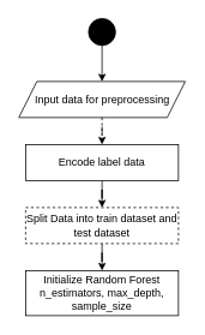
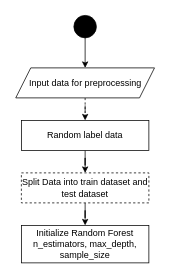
  <mxCell id="0" />
  <mxCell id="1" parent="0" />
  <mxCell id="2" style="edgeStyle=orthogonalEdgeStyle;rounded=0;orthogonalLoop=1;jettySize=auto;html=1;" edge="1" parent="1" source="3" target="5"><mxGeometry relative="1" as="geometry" /></mxCell>
  <mxCell id="3" value="" style="ellipse;fillColor=strokeColor;html=1;" vertex="1" parent="1"><mxGeometry x="98" y="20" width="30" height="30" as="geometry" /></mxCell>
  <mxCell id="4" style="edgeStyle=orthogonalEdgeStyle;rounded=0;orthogonalLoop=1;jettySize=auto;html=1;entryX=0.5;entryY=0;entryDx=0;entryDy=0;dashed=1;" edge="1" parent="1" source="5" target="7"><mxGeometry relative="1" as="geometry" /></mxCell>
  <mxCell id="5" value="Input data for preprocessing" style="shape=parallelogram;perimeter=parallelogramPerimeter;whiteSpace=wrap;html=1;fixedSize=1;" vertex="1" parent="1"><mxGeometry x="20.5" y="90" width="185" height="40" as="geometry" /></mxCell>
  <mxCell id="6" style="edgeStyle=orthogonalEdgeStyle;rounded=0;orthogonalLoop=1;jettySize=auto;html=1;" edge="1" parent="1" source="7" target="9"><mxGeometry relative="1" as="geometry" /></mxCell>
- <mxCell id="7" value="Encode label data" style="rounded=0;whiteSpace=wrap;html=1;" vertex="1" parent="1"><mxGeometry x="28" y="160" width="170" height="40" as="geometry" /></mxCell>
+ <mxCell id="7" value="Random label data" style="rounded=0;whiteSpace=wrap;html=1;" vertex="1" parent="1"><mxGeometry x="28" y="160" width="170" height="40" as="geometry" /></mxCell>
  <mxCell id="8" style="edgeStyle=orthogonalEdgeStyle;rounded=0;orthogonalLoop=1;jettySize=auto;html=1;entryX=0.5;entryY=0;entryDx=0;entryDy=0;" edge="1" parent="1" source="9" target="10"><mxGeometry relative="1" as="geometry" /></mxCell>
  <mxCell id="9" value="Split Data into train dataset and test dataset" style="rounded=0;whiteSpace=wrap;html=1;dashed=1;" vertex="1" parent="1"><mxGeometry x="28" y="230" width="170" height="40" as="geometry" /></mxCell>
  <mxCell id="10" value="Initialize Random Forest&lt;div&gt;n_estimators, max_depth, sample_size&lt;/div&gt;" style="rounded=0;whiteSpace=wrap;html=1;" vertex="1" parent="1"><mxGeometry x="28" y="300" width="170" height="50" as="geometry" /></mxCell>
